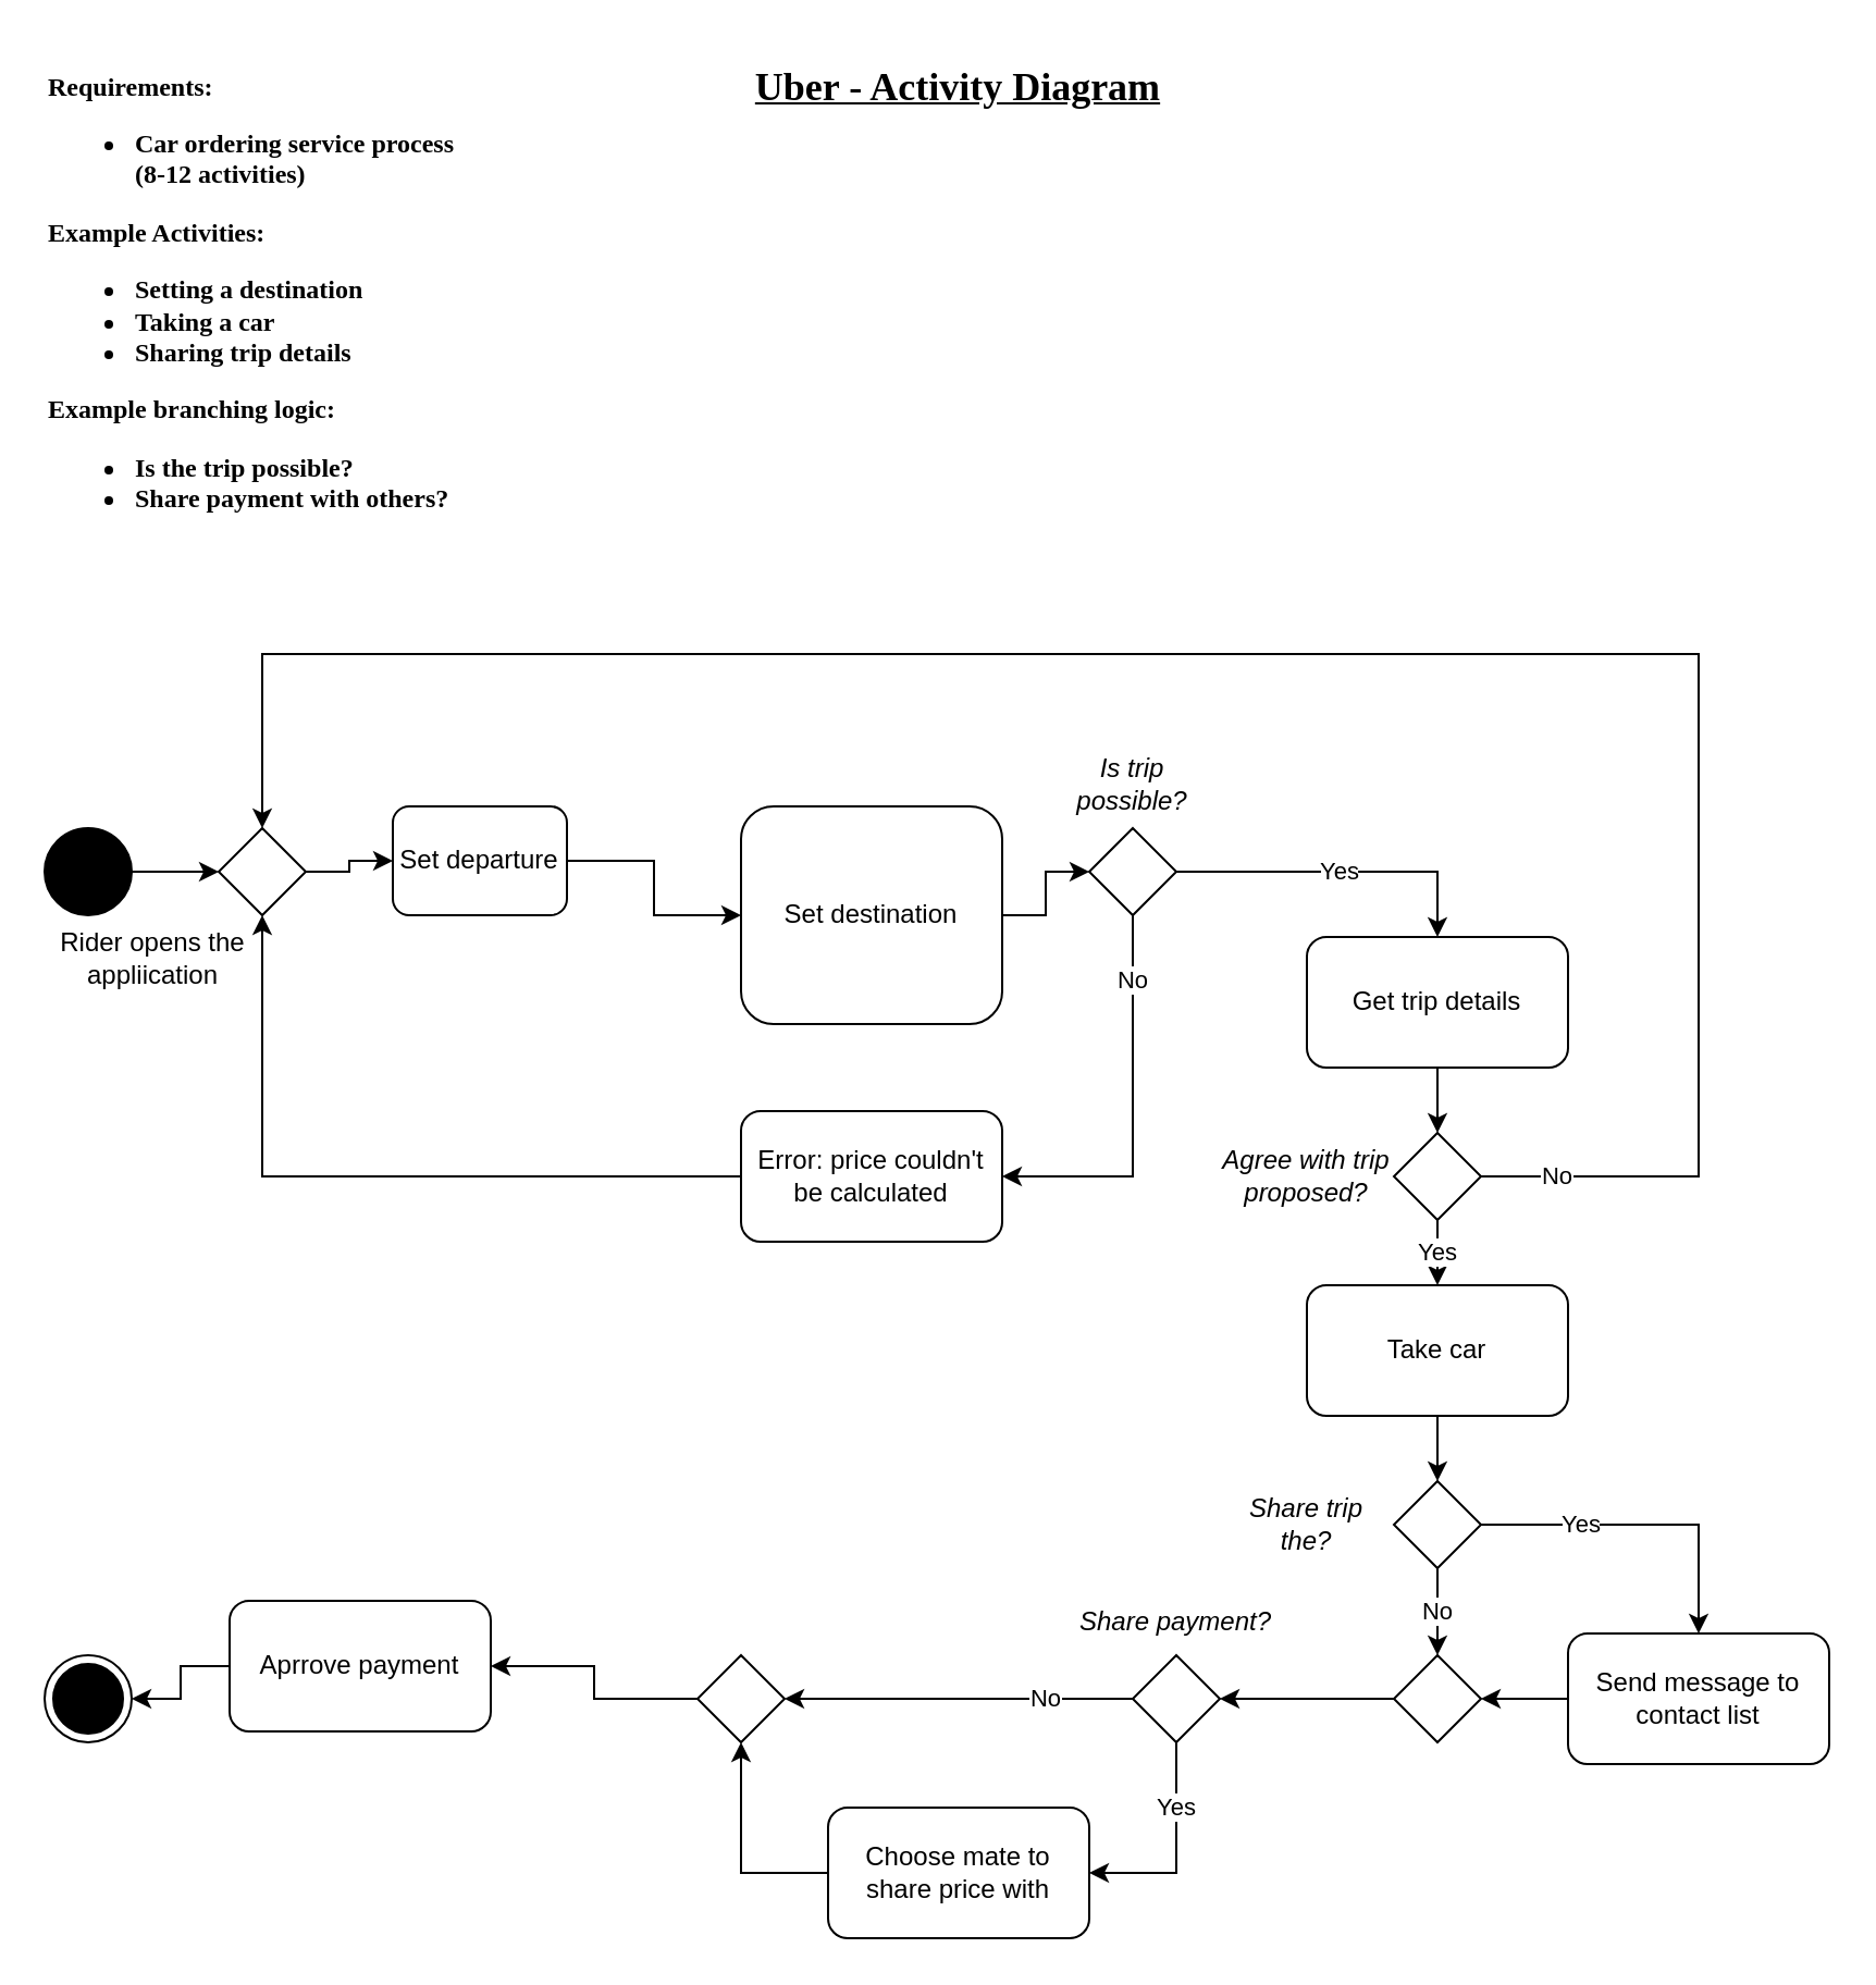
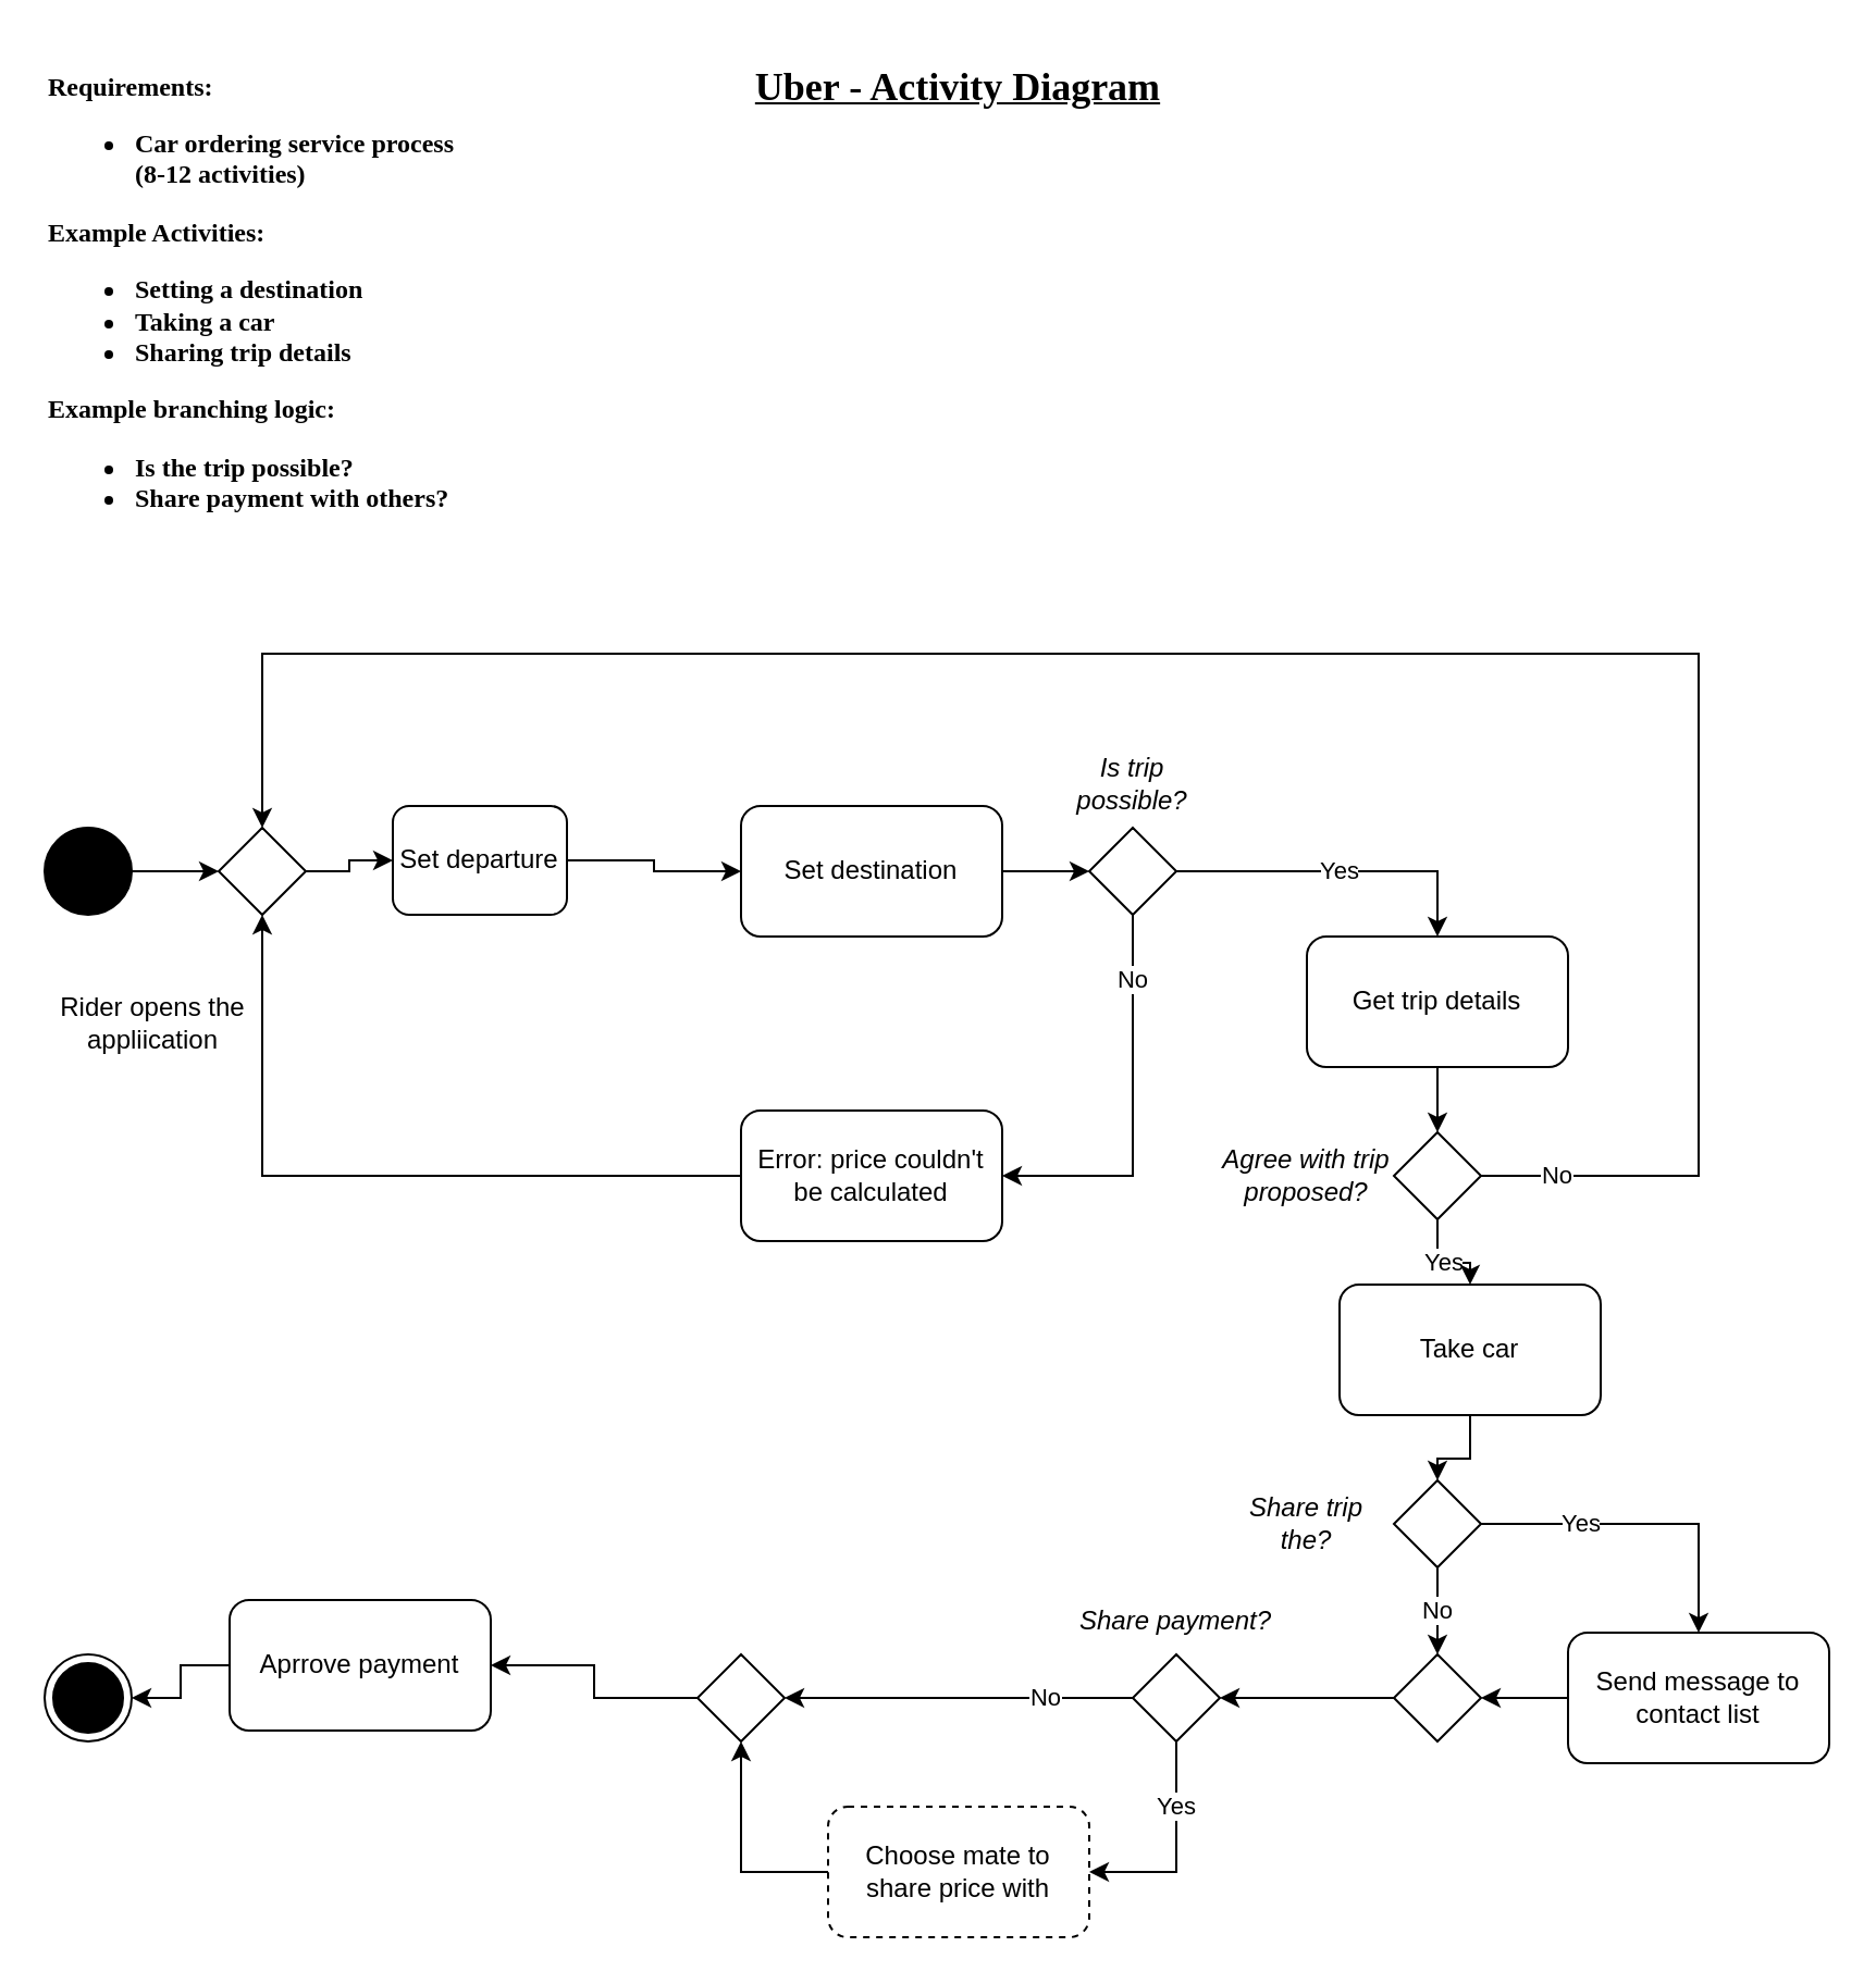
  <mxCell id="0" />
  <mxCell id="1" parent="0" />
  <mxCell id="2" value="&lt;div style=&quot;&quot;&gt;Requirements:&lt;/div&gt;&lt;div style=&quot;&quot;&gt;&lt;ul&gt;&lt;li&gt;Car ordering service process (8-12 activities)&lt;/li&gt;&lt;/ul&gt;&lt;div&gt;Example Activities:&lt;/div&gt;&lt;div&gt;&lt;ul&gt;&lt;li&gt;Setting a destination&lt;/li&gt;&lt;li&gt;Taking a car&lt;/li&gt;&lt;li&gt;Sharing trip details&lt;/li&gt;&lt;/ul&gt;&lt;div&gt;Example branching logic:&lt;/div&gt;&lt;/div&gt;&lt;div&gt;&lt;ul&gt;&lt;li&gt;Is the trip possible?&lt;/li&gt;&lt;li&gt;Share payment with others?&lt;/li&gt;&lt;/ul&gt;&lt;/div&gt;&lt;/div&gt;" style="text;html=1;strokeColor=none;fillColor=none;align=left;verticalAlign=middle;whiteSpace=wrap;rounded=0;fontFamily=Coming Soon;fontSource=https%3A%2F%2Ffonts.googleapis.com%2Fcss%3Ffamily%3DComing%2BSoon;fontStyle=1" vertex="1" parent="1"><mxGeometry x="20" y="20" width="200" height="240" as="geometry" /></mxCell>
  <mxCell id="3" value="&lt;h2&gt;Uber - Activity Diagram&lt;/h2&gt;" style="text;html=1;strokeColor=none;fillColor=none;align=center;verticalAlign=middle;whiteSpace=wrap;rounded=0;fontFamily=Coming Soon;fontSource=https%3A%2F%2Ffonts.googleapis.com%2Fcss%3Ffamily%3DComing%2BSoon;fontStyle=5" vertex="1" parent="1"><mxGeometry x="300" y="20" width="280" height="40" as="geometry" /></mxCell>
  <mxCell id="4" value="" style="edgeStyle=orthogonalEdgeStyle;rounded=0;orthogonalLoop=1;jettySize=auto;html=1;" edge="1" parent="1" source="5"><mxGeometry relative="1" as="geometry"><mxPoint x="100" y="400" as="targetPoint" /></mxGeometry></mxCell>
  <mxCell id="5" value="" style="ellipse;whiteSpace=wrap;html=1;aspect=fixed;strokeWidth=1;fillColor=#000000;" vertex="1" parent="1"><mxGeometry x="20" y="380" width="40" height="40" as="geometry" /></mxCell>
- <mxCell id="6" value="Rider opens the appliication" style="text;html=1;strokeColor=none;fillColor=none;align=center;verticalAlign=middle;whiteSpace=wrap;rounded=0;" vertex="1" parent="1"><mxGeometry x="20" y="420" width="100" height="40" as="geometry" /></mxCell>
+ <mxCell id="6" value="Rider opens the appliication" style="text;html=1;strokeColor=none;fillColor=none;align=center;verticalAlign=middle;whiteSpace=wrap;rounded=0;" vertex="1" parent="1"><mxGeometry x="20" y="450" width="100" height="40" as="geometry" /></mxCell>
  <mxCell id="7" value="" style="edgeStyle=orthogonalEdgeStyle;rounded=0;orthogonalLoop=1;jettySize=auto;html=1;" edge="1" parent="1" source="8" target="10"><mxGeometry relative="1" as="geometry" /></mxCell>
  <mxCell id="8" value="" style="rhombus;whiteSpace=wrap;html=1;" vertex="1" parent="1"><mxGeometry x="100" y="380" width="40" height="40" as="geometry" /></mxCell>
  <mxCell id="9" value="" style="edgeStyle=orthogonalEdgeStyle;rounded=0;orthogonalLoop=1;jettySize=auto;html=1;" edge="1" parent="1" source="10" target="12"><mxGeometry relative="1" as="geometry" /></mxCell>
  <mxCell id="10" value="Set departure" style="rounded=1;whiteSpace=wrap;html=1;" vertex="1" parent="1"><mxGeometry x="180" y="370" width="80" height="50" as="geometry" /></mxCell>
  <mxCell id="11" style="edgeStyle=orthogonalEdgeStyle;rounded=0;orthogonalLoop=1;jettySize=auto;html=1;entryX=0;entryY=0.5;entryDx=0;entryDy=0;" edge="1" parent="1" source="12" target="15"><mxGeometry relative="1" as="geometry" /></mxCell>
- <mxCell id="12" value="Set destination" style="rounded=1;whiteSpace=wrap;html=1;" vertex="1" parent="1"><mxGeometry x="340" y="370" width="120" height="100" as="geometry" /></mxCell>
+ <mxCell id="12" value="Set destination" style="rounded=1;whiteSpace=wrap;html=1;" vertex="1" parent="1"><mxGeometry x="340" y="370" width="120" height="60" as="geometry" /></mxCell>
  <mxCell id="13" value="Yes" style="edgeStyle=orthogonalEdgeStyle;rounded=0;orthogonalLoop=1;jettySize=auto;html=1;entryX=0.5;entryY=0;entryDx=0;entryDy=0;" edge="1" parent="1" source="15" target="18"><mxGeometry relative="1" as="geometry" /></mxCell>
  <mxCell id="14" value="No" style="edgeStyle=orthogonalEdgeStyle;rounded=0;orthogonalLoop=1;jettySize=auto;html=1;entryX=1;entryY=0.5;entryDx=0;entryDy=0;" edge="1" parent="1" source="15" target="44"><mxGeometry x="-0.667" relative="1" as="geometry"><Array as="points"><mxPoint x="520" y="540" /></Array><mxPoint as="offset" /></mxGeometry></mxCell>
  <mxCell id="15" value="" style="rhombus;whiteSpace=wrap;html=1;" vertex="1" parent="1"><mxGeometry x="500" y="380" width="40" height="40" as="geometry" /></mxCell>
  <mxCell id="16" value="Is trip possible?" style="text;html=1;strokeColor=none;fillColor=none;align=center;verticalAlign=middle;whiteSpace=wrap;rounded=0;fontStyle=2" vertex="1" parent="1"><mxGeometry x="480" y="340" width="80" height="40" as="geometry" /></mxCell>
  <mxCell id="17" value="" style="edgeStyle=orthogonalEdgeStyle;rounded=0;orthogonalLoop=1;jettySize=auto;html=1;" edge="1" parent="1" source="18" target="21"><mxGeometry relative="1" as="geometry" /></mxCell>
  <mxCell id="18" value="Get trip details" style="rounded=1;whiteSpace=wrap;html=1;" vertex="1" parent="1"><mxGeometry x="600" y="430" width="120" height="60" as="geometry" /></mxCell>
  <mxCell id="19" value="No" style="edgeStyle=orthogonalEdgeStyle;rounded=0;orthogonalLoop=1;jettySize=auto;html=1;entryX=0.5;entryY=0;entryDx=0;entryDy=0;" edge="1" parent="1" source="21" target="8"><mxGeometry x="-0.935" relative="1" as="geometry"><Array as="points"><mxPoint x="780" y="540" /><mxPoint x="780" y="300" /><mxPoint x="120" y="300" /></Array><mxPoint as="offset" /></mxGeometry></mxCell>
  <mxCell id="20" value="Yes" style="edgeStyle=orthogonalEdgeStyle;rounded=0;orthogonalLoop=1;jettySize=auto;html=1;" edge="1" parent="1" source="21" target="24"><mxGeometry relative="1" as="geometry" /></mxCell>
  <mxCell id="21" value="" style="rhombus;whiteSpace=wrap;html=1;" vertex="1" parent="1"><mxGeometry x="640" y="520" width="40" height="40" as="geometry" /></mxCell>
  <mxCell id="22" value="Agree with trip proposed?" style="text;html=1;strokeColor=none;fillColor=none;align=center;verticalAlign=middle;whiteSpace=wrap;rounded=0;fontStyle=2" vertex="1" parent="1"><mxGeometry x="560" y="520" width="80" height="40" as="geometry" /></mxCell>
  <mxCell id="23" style="edgeStyle=orthogonalEdgeStyle;rounded=0;orthogonalLoop=1;jettySize=auto;html=1;entryX=0.5;entryY=0;entryDx=0;entryDy=0;" edge="1" parent="1" source="24" target="27"><mxGeometry relative="1" as="geometry" /></mxCell>
- <mxCell id="24" value="Take car" style="rounded=1;whiteSpace=wrap;html=1;" vertex="1" parent="1"><mxGeometry x="600" y="590" width="120" height="60" as="geometry" /></mxCell>
+ <mxCell id="24" value="Take car" style="rounded=1;whiteSpace=wrap;html=1;" vertex="1" parent="1"><mxGeometry x="615" y="590" width="120" height="60" as="geometry" /></mxCell>
  <mxCell id="25" value="Yes" style="edgeStyle=orthogonalEdgeStyle;rounded=0;orthogonalLoop=1;jettySize=auto;html=1;entryX=0.5;entryY=0;entryDx=0;entryDy=0;" edge="1" parent="1" source="27" target="30"><mxGeometry x="-0.385" relative="1" as="geometry"><mxPoint as="offset" /></mxGeometry></mxCell>
  <mxCell id="26" value="No" style="edgeStyle=orthogonalEdgeStyle;rounded=0;orthogonalLoop=1;jettySize=auto;html=1;" edge="1" parent="1" source="27" target="32"><mxGeometry relative="1" as="geometry" /></mxCell>
  <mxCell id="27" value="" style="rhombus;whiteSpace=wrap;html=1;" vertex="1" parent="1"><mxGeometry x="640" y="680" width="40" height="40" as="geometry" /></mxCell>
  <mxCell id="28" value="Share trip the?" style="text;html=1;strokeColor=none;fillColor=none;align=center;verticalAlign=middle;whiteSpace=wrap;rounded=0;fontStyle=2" vertex="1" parent="1"><mxGeometry x="560" y="680" width="80" height="40" as="geometry" /></mxCell>
  <mxCell id="29" value="" style="edgeStyle=orthogonalEdgeStyle;rounded=0;orthogonalLoop=1;jettySize=auto;html=1;" edge="1" parent="1" source="30" target="32"><mxGeometry relative="1" as="geometry" /></mxCell>
  <mxCell id="30" value="Send message to contact list" style="rounded=1;whiteSpace=wrap;html=1;" vertex="1" parent="1"><mxGeometry x="720" y="750" width="120" height="60" as="geometry" /></mxCell>
  <mxCell id="31" style="edgeStyle=orthogonalEdgeStyle;rounded=0;orthogonalLoop=1;jettySize=auto;html=1;entryX=1;entryY=0.5;entryDx=0;entryDy=0;" edge="1" parent="1" source="32" target="35"><mxGeometry relative="1" as="geometry" /></mxCell>
  <mxCell id="32" value="" style="rhombus;whiteSpace=wrap;html=1;" vertex="1" parent="1"><mxGeometry x="640" y="760" width="40" height="40" as="geometry" /></mxCell>
  <mxCell id="33" value="Yes" style="edgeStyle=orthogonalEdgeStyle;rounded=0;orthogonalLoop=1;jettySize=auto;html=1;exitX=0.5;exitY=1;exitDx=0;exitDy=0;entryX=1;entryY=0.5;entryDx=0;entryDy=0;" edge="1" parent="1" source="35" target="38"><mxGeometry x="-0.4" relative="1" as="geometry"><mxPoint as="offset" /></mxGeometry></mxCell>
  <mxCell id="34" value="No" style="edgeStyle=orthogonalEdgeStyle;rounded=0;orthogonalLoop=1;jettySize=auto;html=1;entryX=1;entryY=0.5;entryDx=0;entryDy=0;" edge="1" parent="1" source="35" target="40"><mxGeometry x="-0.5" relative="1" as="geometry"><mxPoint as="offset" /></mxGeometry></mxCell>
  <mxCell id="35" value="" style="rhombus;whiteSpace=wrap;html=1;" vertex="1" parent="1"><mxGeometry x="520" y="760" width="40" height="40" as="geometry" /></mxCell>
  <mxCell id="36" value="Share payment?" style="text;html=1;strokeColor=none;fillColor=none;align=center;verticalAlign=middle;whiteSpace=wrap;rounded=0;fontStyle=2" vertex="1" parent="1"><mxGeometry x="480" y="730" width="120" height="30" as="geometry" /></mxCell>
  <mxCell id="37" style="edgeStyle=orthogonalEdgeStyle;rounded=0;orthogonalLoop=1;jettySize=auto;html=1;entryX=0.5;entryY=1;entryDx=0;entryDy=0;" edge="1" parent="1" source="38" target="40"><mxGeometry relative="1" as="geometry" /></mxCell>
- <mxCell id="38" value="Choose mate to share price with" style="rounded=1;whiteSpace=wrap;html=1;" vertex="1" parent="1"><mxGeometry x="380" y="830" width="120" height="60" as="geometry" /></mxCell>
+ <mxCell id="38" value="Choose mate to share price with" style="rounded=1;whiteSpace=wrap;html=1;dashed=1;" vertex="1" parent="1"><mxGeometry x="380" y="830" width="120" height="60" as="geometry" /></mxCell>
  <mxCell id="39" value="" style="edgeStyle=orthogonalEdgeStyle;rounded=0;orthogonalLoop=1;jettySize=auto;html=1;" edge="1" parent="1" source="40" target="42"><mxGeometry relative="1" as="geometry" /></mxCell>
  <mxCell id="40" value="" style="rhombus;whiteSpace=wrap;html=1;" vertex="1" parent="1"><mxGeometry x="320" y="760" width="40" height="40" as="geometry" /></mxCell>
  <mxCell id="41" value="" style="edgeStyle=orthogonalEdgeStyle;rounded=0;orthogonalLoop=1;jettySize=auto;html=1;" edge="1" parent="1" source="42" target="45"><mxGeometry relative="1" as="geometry" /></mxCell>
  <mxCell id="42" value="Aprrove payment" style="rounded=1;whiteSpace=wrap;html=1;" vertex="1" parent="1"><mxGeometry x="105" y="735" width="120" height="60" as="geometry" /></mxCell>
  <mxCell id="43" style="edgeStyle=orthogonalEdgeStyle;rounded=0;orthogonalLoop=1;jettySize=auto;html=1;entryX=0.5;entryY=1;entryDx=0;entryDy=0;" edge="1" parent="1" source="44" target="8"><mxGeometry relative="1" as="geometry" /></mxCell>
  <mxCell id="44" value="Error: price couldn't be calculated" style="rounded=1;whiteSpace=wrap;html=1;" vertex="1" parent="1"><mxGeometry x="340" y="510" width="120" height="60" as="geometry" /></mxCell>
  <mxCell id="45" value="" style="ellipse;html=1;shape=endState;fillColor=#000000;strokeColor=#000000;" vertex="1" parent="1"><mxGeometry x="20" y="760" width="40" height="40" as="geometry" /></mxCell>
